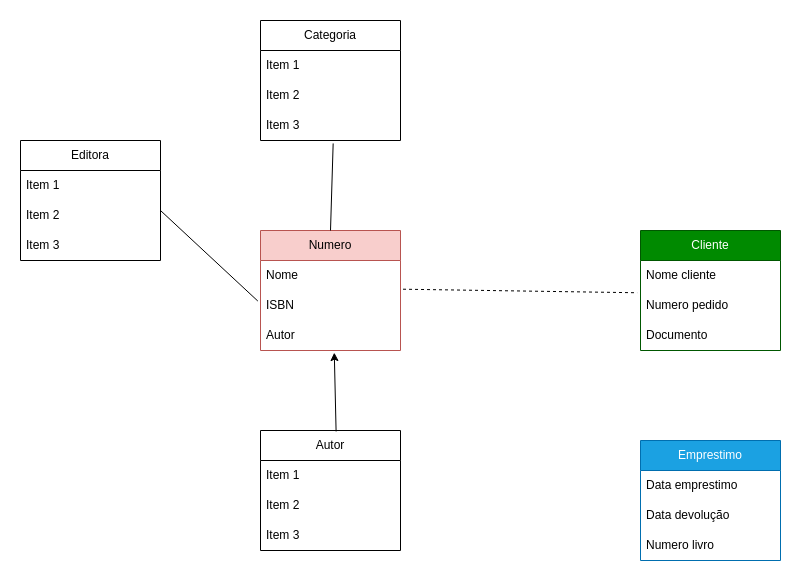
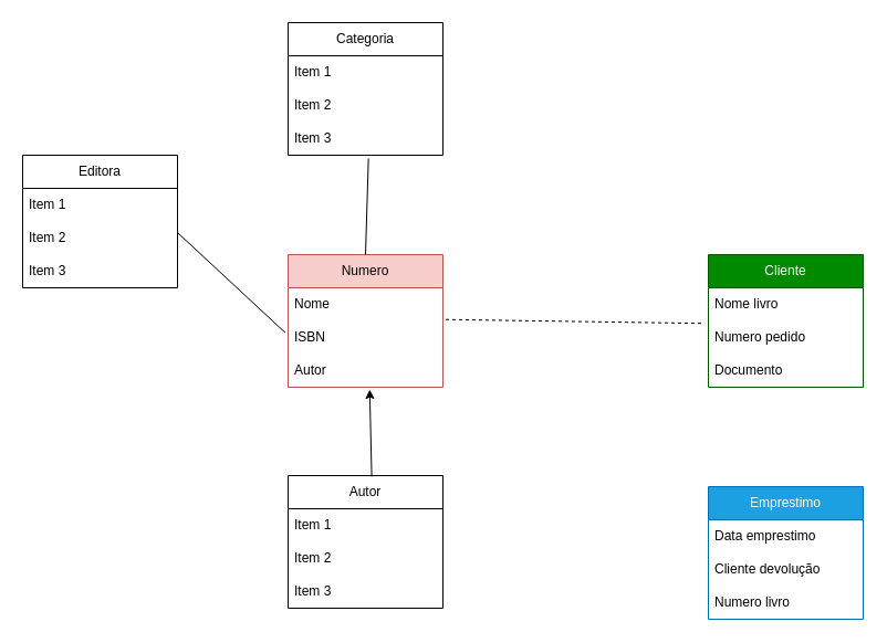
  <mxCell id="0" />
  <mxCell id="1" parent="0" />
  <mxCell id="2" value="Numero" style="swimlane;fontStyle=0;childLayout=stackLayout;horizontal=1;startSize=30;horizontalStack=0;resizeParent=1;resizeParentMax=0;resizeLast=0;collapsible=1;marginBottom=0;whiteSpace=wrap;html=1;fillColor=#f8cecc;strokeColor=#b85450;" parent="1" vertex="1"><mxGeometry x="260" y="230" width="140" height="120" as="geometry" /></mxCell>
  <mxCell id="3" value="Nome" style="text;strokeColor=none;fillColor=none;align=left;verticalAlign=middle;spacingLeft=4;spacingRight=4;overflow=hidden;points=[[0,0.5],[1,0.5]];portConstraint=eastwest;rotatable=0;whiteSpace=wrap;html=1;" parent="2" vertex="1"><mxGeometry y="30" width="140" height="30" as="geometry" /></mxCell>
  <mxCell id="4" value="ISBN" style="text;strokeColor=none;fillColor=none;align=left;verticalAlign=middle;spacingLeft=4;spacingRight=4;overflow=hidden;points=[[0,0.5],[1,0.5]];portConstraint=eastwest;rotatable=0;whiteSpace=wrap;html=1;" parent="2" vertex="1"><mxGeometry y="60" width="140" height="30" as="geometry" /></mxCell>
  <mxCell id="5" value="Autor" style="text;strokeColor=none;fillColor=none;align=left;verticalAlign=middle;spacingLeft=4;spacingRight=4;overflow=hidden;points=[[0,0.5],[1,0.5]];portConstraint=eastwest;rotatable=0;whiteSpace=wrap;html=1;" parent="2" vertex="1"><mxGeometry y="90" width="140" height="30" as="geometry" /></mxCell>
  <mxCell id="6" value="Emprestimo" style="swimlane;fontStyle=0;childLayout=stackLayout;horizontal=1;startSize=30;horizontalStack=0;resizeParent=1;resizeParentMax=0;resizeLast=0;collapsible=1;marginBottom=0;whiteSpace=wrap;html=1;fillColor=#1ba1e2;strokeColor=#006EAF;fontColor=#ffffff;" parent="1" vertex="1"><mxGeometry x="640" y="440" width="140" height="120" as="geometry" /></mxCell>
  <mxCell id="7" value="Data emprestimo" style="text;strokeColor=none;fillColor=none;align=left;verticalAlign=middle;spacingLeft=4;spacingRight=4;overflow=hidden;points=[[0,0.5],[1,0.5]];portConstraint=eastwest;rotatable=0;whiteSpace=wrap;html=1;" parent="6" vertex="1"><mxGeometry y="30" width="140" height="30" as="geometry" /></mxCell>
- <mxCell id="8" value="Data devolução" style="text;strokeColor=none;fillColor=none;align=left;verticalAlign=middle;spacingLeft=4;spacingRight=4;overflow=hidden;points=[[0,0.5],[1,0.5]];portConstraint=eastwest;rotatable=0;whiteSpace=wrap;html=1;" parent="6" vertex="1"><mxGeometry y="60" width="140" height="30" as="geometry" /></mxCell>
+ <mxCell id="8" value="Cliente devolução" style="text;strokeColor=none;fillColor=none;align=left;verticalAlign=middle;spacingLeft=4;spacingRight=4;overflow=hidden;points=[[0,0.5],[1,0.5]];portConstraint=eastwest;rotatable=0;whiteSpace=wrap;html=1;" parent="6" vertex="1"><mxGeometry y="60" width="140" height="30" as="geometry" /></mxCell>
  <mxCell id="9" value="Numero livro" style="text;strokeColor=none;fillColor=none;align=left;verticalAlign=middle;spacingLeft=4;spacingRight=4;overflow=hidden;points=[[0,0.5],[1,0.5]];portConstraint=eastwest;rotatable=0;whiteSpace=wrap;html=1;" parent="6" vertex="1"><mxGeometry y="90" width="140" height="30" as="geometry" /></mxCell>
  <mxCell id="10" value="Cliente" style="swimlane;fontStyle=0;childLayout=stackLayout;horizontal=1;startSize=30;horizontalStack=0;resizeParent=1;resizeParentMax=0;resizeLast=0;collapsible=1;marginBottom=0;whiteSpace=wrap;html=1;fillColor=#008a00;fontColor=#ffffff;strokeColor=#005700;" parent="1" vertex="1"><mxGeometry x="640" y="230" width="140" height="120" as="geometry" /></mxCell>
- <mxCell id="11" value="Nome cliente" style="text;strokeColor=none;fillColor=none;align=left;verticalAlign=middle;spacingLeft=4;spacingRight=4;overflow=hidden;points=[[0,0.5],[1,0.5]];portConstraint=eastwest;rotatable=0;whiteSpace=wrap;html=1;" parent="10" vertex="1"><mxGeometry y="30" width="140" height="30" as="geometry" /></mxCell>
+ <mxCell id="11" value="Nome livro" style="text;strokeColor=none;fillColor=none;align=left;verticalAlign=middle;spacingLeft=4;spacingRight=4;overflow=hidden;points=[[0,0.5],[1,0.5]];portConstraint=eastwest;rotatable=0;whiteSpace=wrap;html=1;" parent="10" vertex="1"><mxGeometry y="30" width="140" height="30" as="geometry" /></mxCell>
  <mxCell id="12" value="Numero pedido" style="text;strokeColor=none;fillColor=none;align=left;verticalAlign=middle;spacingLeft=4;spacingRight=4;overflow=hidden;points=[[0,0.5],[1,0.5]];portConstraint=eastwest;rotatable=0;whiteSpace=wrap;html=1;" parent="10" vertex="1"><mxGeometry y="60" width="140" height="30" as="geometry" /></mxCell>
  <mxCell id="13" value="Documento" style="text;strokeColor=none;fillColor=none;align=left;verticalAlign=middle;spacingLeft=4;spacingRight=4;overflow=hidden;points=[[0,0.5],[1,0.5]];portConstraint=eastwest;rotatable=0;whiteSpace=wrap;html=1;" parent="10" vertex="1"><mxGeometry y="90" width="140" height="30" as="geometry" /></mxCell>
  <mxCell id="14" value="Autor" style="swimlane;fontStyle=0;childLayout=stackLayout;horizontal=1;startSize=30;horizontalStack=0;resizeParent=1;resizeParentMax=0;resizeLast=0;collapsible=1;marginBottom=0;whiteSpace=wrap;html=1;" vertex="1" parent="1"><mxGeometry x="260" y="430" width="140" height="120" as="geometry" /></mxCell>
  <mxCell id="15" value="Item 1" style="text;strokeColor=none;fillColor=none;align=left;verticalAlign=middle;spacingLeft=4;spacingRight=4;overflow=hidden;points=[[0,0.5],[1,0.5]];portConstraint=eastwest;rotatable=0;whiteSpace=wrap;html=1;" vertex="1" parent="14"><mxGeometry y="30" width="140" height="30" as="geometry" /></mxCell>
  <mxCell id="16" value="Item 2" style="text;strokeColor=none;fillColor=none;align=left;verticalAlign=middle;spacingLeft=4;spacingRight=4;overflow=hidden;points=[[0,0.5],[1,0.5]];portConstraint=eastwest;rotatable=0;whiteSpace=wrap;html=1;" vertex="1" parent="14"><mxGeometry y="60" width="140" height="30" as="geometry" /></mxCell>
  <mxCell id="17" value="Item 3" style="text;strokeColor=none;fillColor=none;align=left;verticalAlign=middle;spacingLeft=4;spacingRight=4;overflow=hidden;points=[[0,0.5],[1,0.5]];portConstraint=eastwest;rotatable=0;whiteSpace=wrap;html=1;" vertex="1" parent="14"><mxGeometry y="90" width="140" height="30" as="geometry" /></mxCell>
  <mxCell id="18" value="Editora" style="swimlane;fontStyle=0;childLayout=stackLayout;horizontal=1;startSize=30;horizontalStack=0;resizeParent=1;resizeParentMax=0;resizeLast=0;collapsible=1;marginBottom=0;whiteSpace=wrap;html=1;" vertex="1" parent="1"><mxGeometry x="20" y="140" width="140" height="120" as="geometry" /></mxCell>
  <mxCell id="19" value="Item 1" style="text;strokeColor=none;fillColor=none;align=left;verticalAlign=middle;spacingLeft=4;spacingRight=4;overflow=hidden;points=[[0,0.5],[1,0.5]];portConstraint=eastwest;rotatable=0;whiteSpace=wrap;html=1;" vertex="1" parent="18"><mxGeometry y="30" width="140" height="30" as="geometry" /></mxCell>
  <mxCell id="20" value="Item 2" style="text;strokeColor=none;fillColor=none;align=left;verticalAlign=middle;spacingLeft=4;spacingRight=4;overflow=hidden;points=[[0,0.5],[1,0.5]];portConstraint=eastwest;rotatable=0;whiteSpace=wrap;html=1;" vertex="1" parent="18"><mxGeometry y="60" width="140" height="30" as="geometry" /></mxCell>
  <mxCell id="21" value="" style="endArrow=none;html=1;rounded=0;exitX=-0.019;exitY=0.352;exitDx=0;exitDy=0;exitPerimeter=0;" edge="1" parent="18" source="4"><mxGeometry width="50" height="50" relative="1" as="geometry"><mxPoint x="90" y="120" as="sourcePoint" /><mxPoint x="140" y="70" as="targetPoint" /></mxGeometry></mxCell>
  <mxCell id="22" value="Item 3" style="text;strokeColor=none;fillColor=none;align=left;verticalAlign=middle;spacingLeft=4;spacingRight=4;overflow=hidden;points=[[0,0.5],[1,0.5]];portConstraint=eastwest;rotatable=0;whiteSpace=wrap;html=1;" vertex="1" parent="18"><mxGeometry y="90" width="140" height="30" as="geometry" /></mxCell>
  <mxCell id="23" value="Categoria" style="swimlane;fontStyle=0;childLayout=stackLayout;horizontal=1;startSize=30;horizontalStack=0;resizeParent=1;resizeParentMax=0;resizeLast=0;collapsible=1;marginBottom=0;whiteSpace=wrap;html=1;" vertex="1" parent="1"><mxGeometry x="260" y="20" width="140" height="120" as="geometry" /></mxCell>
  <mxCell id="24" value="Item 1" style="text;strokeColor=none;fillColor=none;align=left;verticalAlign=middle;spacingLeft=4;spacingRight=4;overflow=hidden;points=[[0,0.5],[1,0.5]];portConstraint=eastwest;rotatable=0;whiteSpace=wrap;html=1;" vertex="1" parent="23"><mxGeometry y="30" width="140" height="30" as="geometry" /></mxCell>
  <mxCell id="25" value="Item 2" style="text;strokeColor=none;fillColor=none;align=left;verticalAlign=middle;spacingLeft=4;spacingRight=4;overflow=hidden;points=[[0,0.5],[1,0.5]];portConstraint=eastwest;rotatable=0;whiteSpace=wrap;html=1;" vertex="1" parent="23"><mxGeometry y="60" width="140" height="30" as="geometry" /></mxCell>
  <mxCell id="26" value="Item 3" style="text;strokeColor=none;fillColor=none;align=left;verticalAlign=middle;spacingLeft=4;spacingRight=4;overflow=hidden;points=[[0,0.5],[1,0.5]];portConstraint=eastwest;rotatable=0;whiteSpace=wrap;html=1;" vertex="1" parent="23"><mxGeometry y="90" width="140" height="30" as="geometry" /></mxCell>
  <mxCell id="27" value="" style="endArrow=classic;html=1;rounded=0;exitX=0.54;exitY=0.008;exitDx=0;exitDy=0;entryX=0.527;entryY=1.07;entryDx=0;entryDy=0;entryPerimeter=0;exitPerimeter=0;" edge="1" parent="1" source="14" target="5"><mxGeometry width="50" height="50" relative="1" as="geometry"><mxPoint x="320" y="410" as="sourcePoint" /><mxPoint x="370" y="360" as="targetPoint" /></mxGeometry></mxCell>
  <mxCell id="28" value="" style="endArrow=none;html=1;rounded=0;exitX=0.5;exitY=0;exitDx=0;exitDy=0;entryX=0.519;entryY=1.098;entryDx=0;entryDy=0;entryPerimeter=0;" edge="1" parent="1" source="2" target="26"><mxGeometry width="50" height="50" relative="1" as="geometry"><mxPoint x="330" y="210" as="sourcePoint" /><mxPoint x="380" y="160" as="targetPoint" /></mxGeometry></mxCell>
  <mxCell id="29" value="" style="endArrow=none;html=1;rounded=0;exitX=1.018;exitY=-0.043;exitDx=0;exitDy=0;exitPerimeter=0;entryX=-0.024;entryY=0.075;entryDx=0;entryDy=0;entryPerimeter=0;dashed=1;" edge="1" parent="1" source="4" target="12"><mxGeometry width="50" height="50" relative="1" as="geometry"><mxPoint x="500" y="330" as="sourcePoint" /><mxPoint x="550" y="280" as="targetPoint" /></mxGeometry></mxCell>
